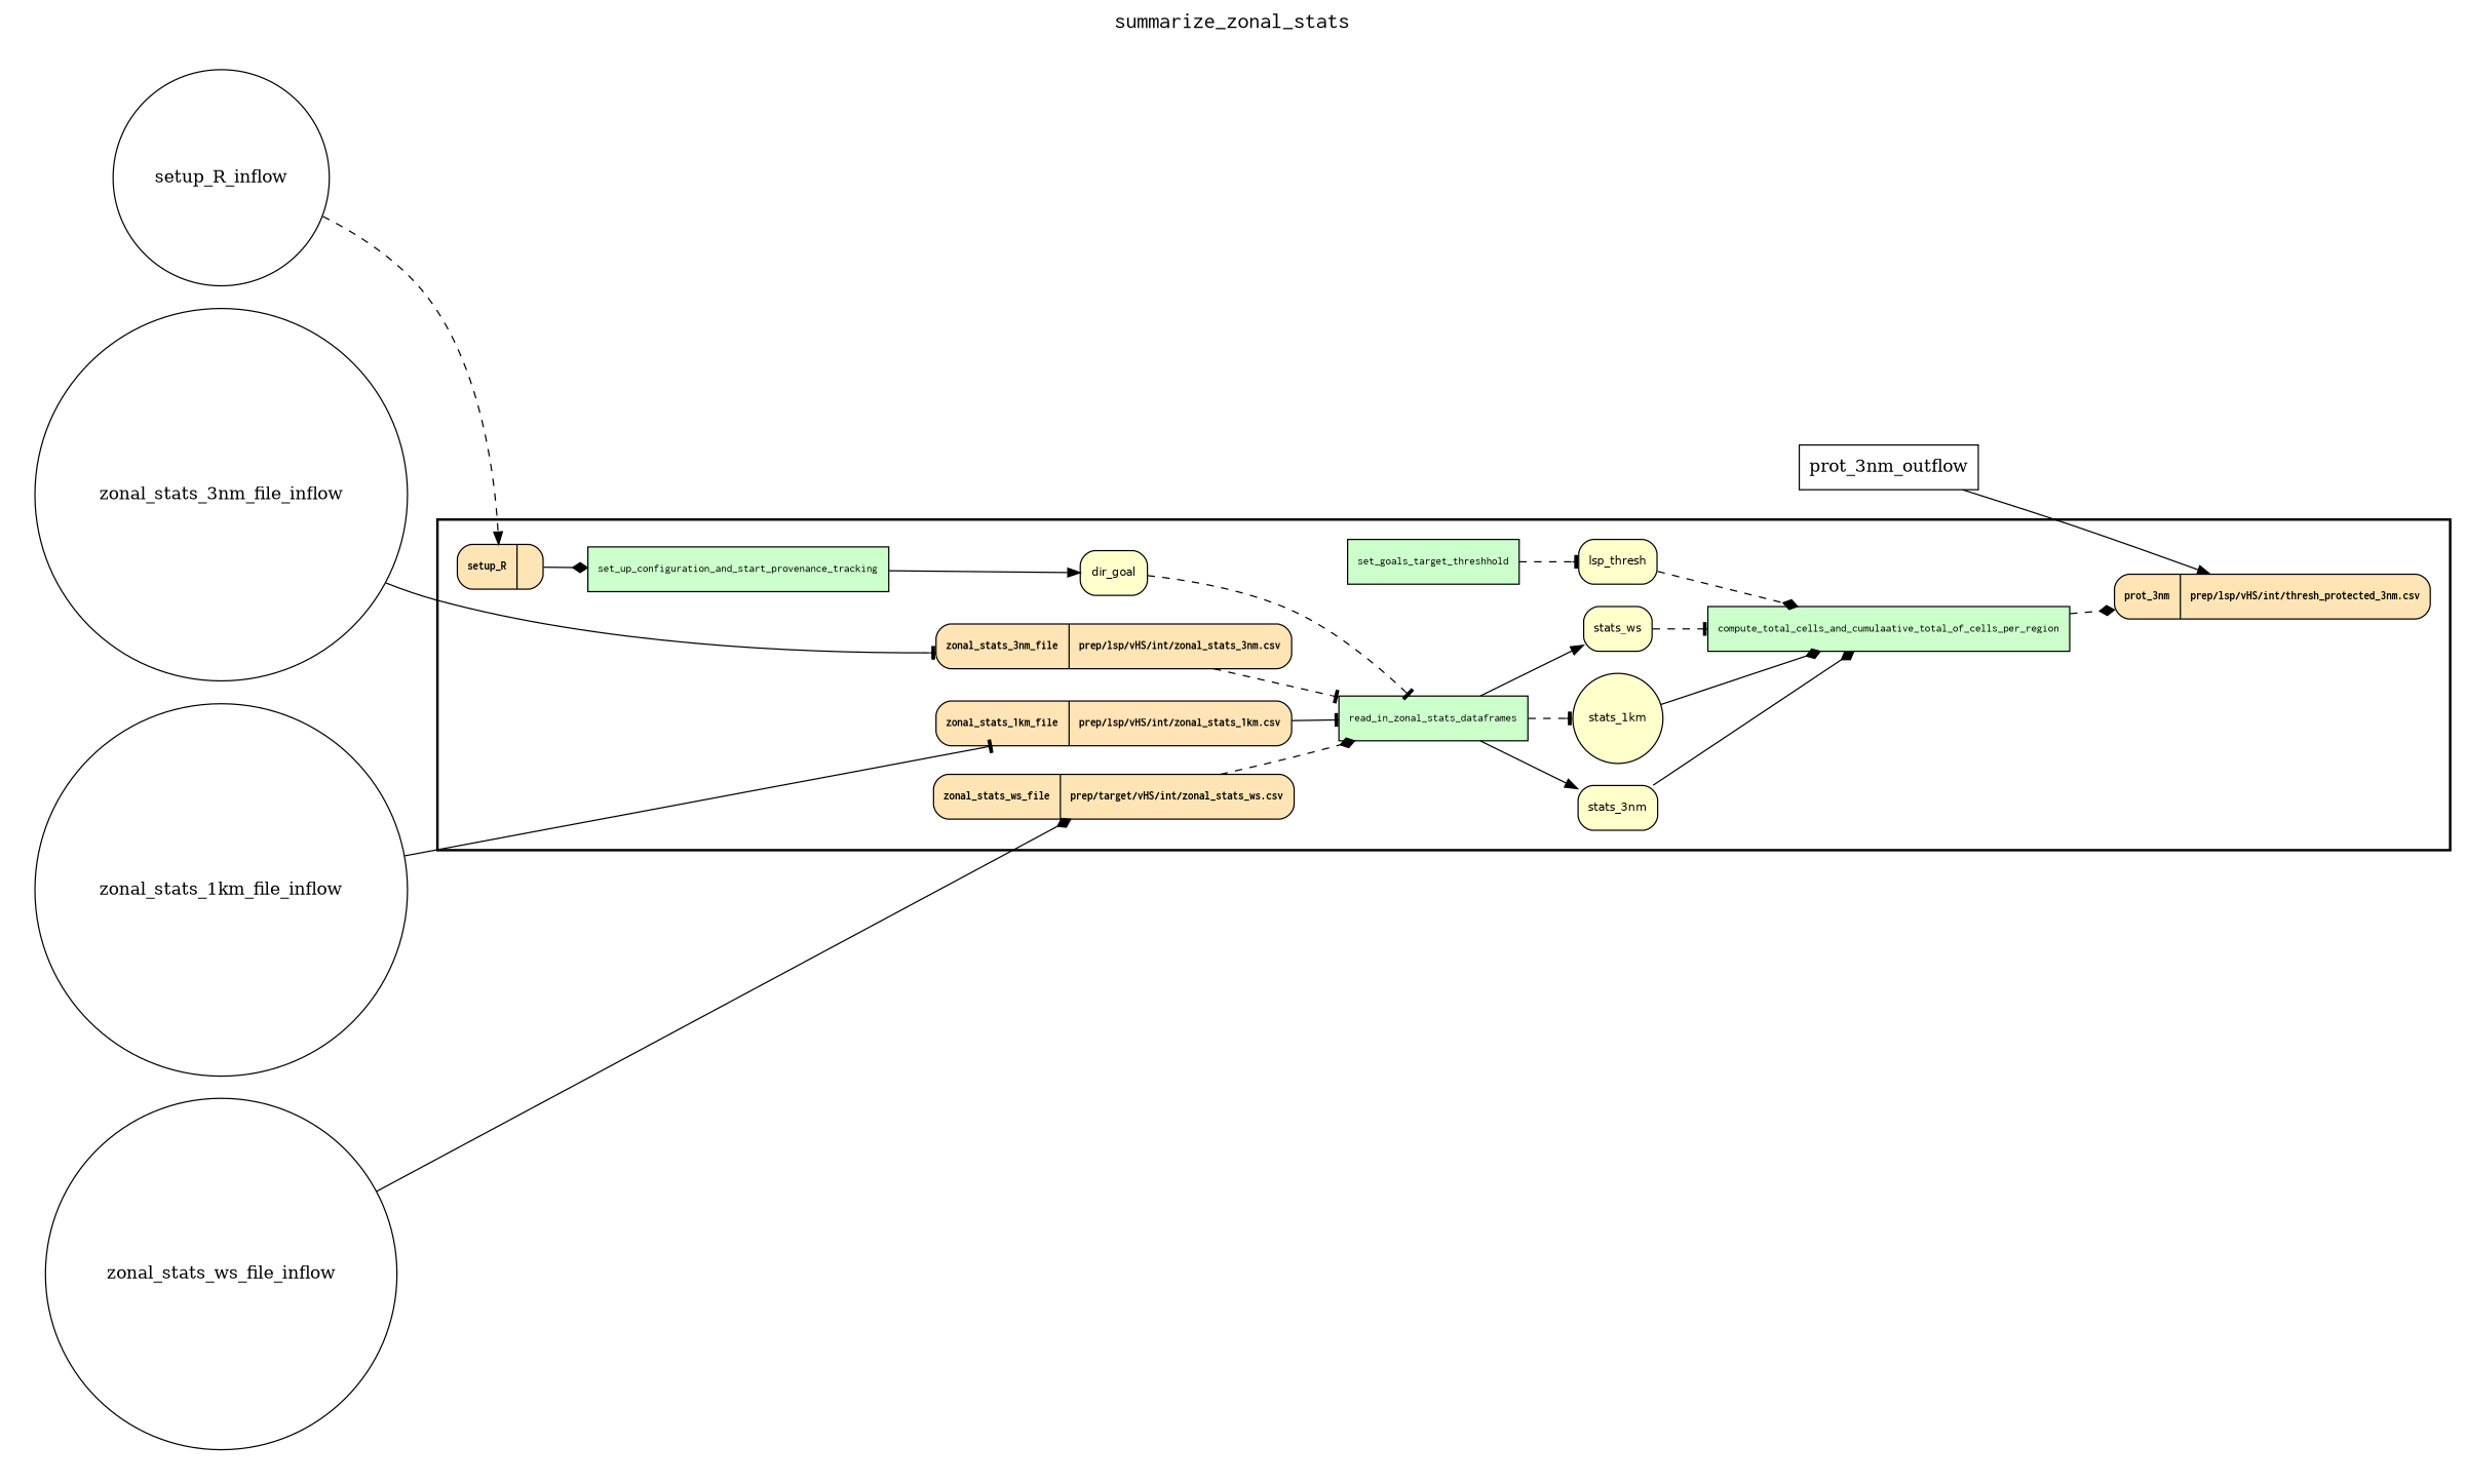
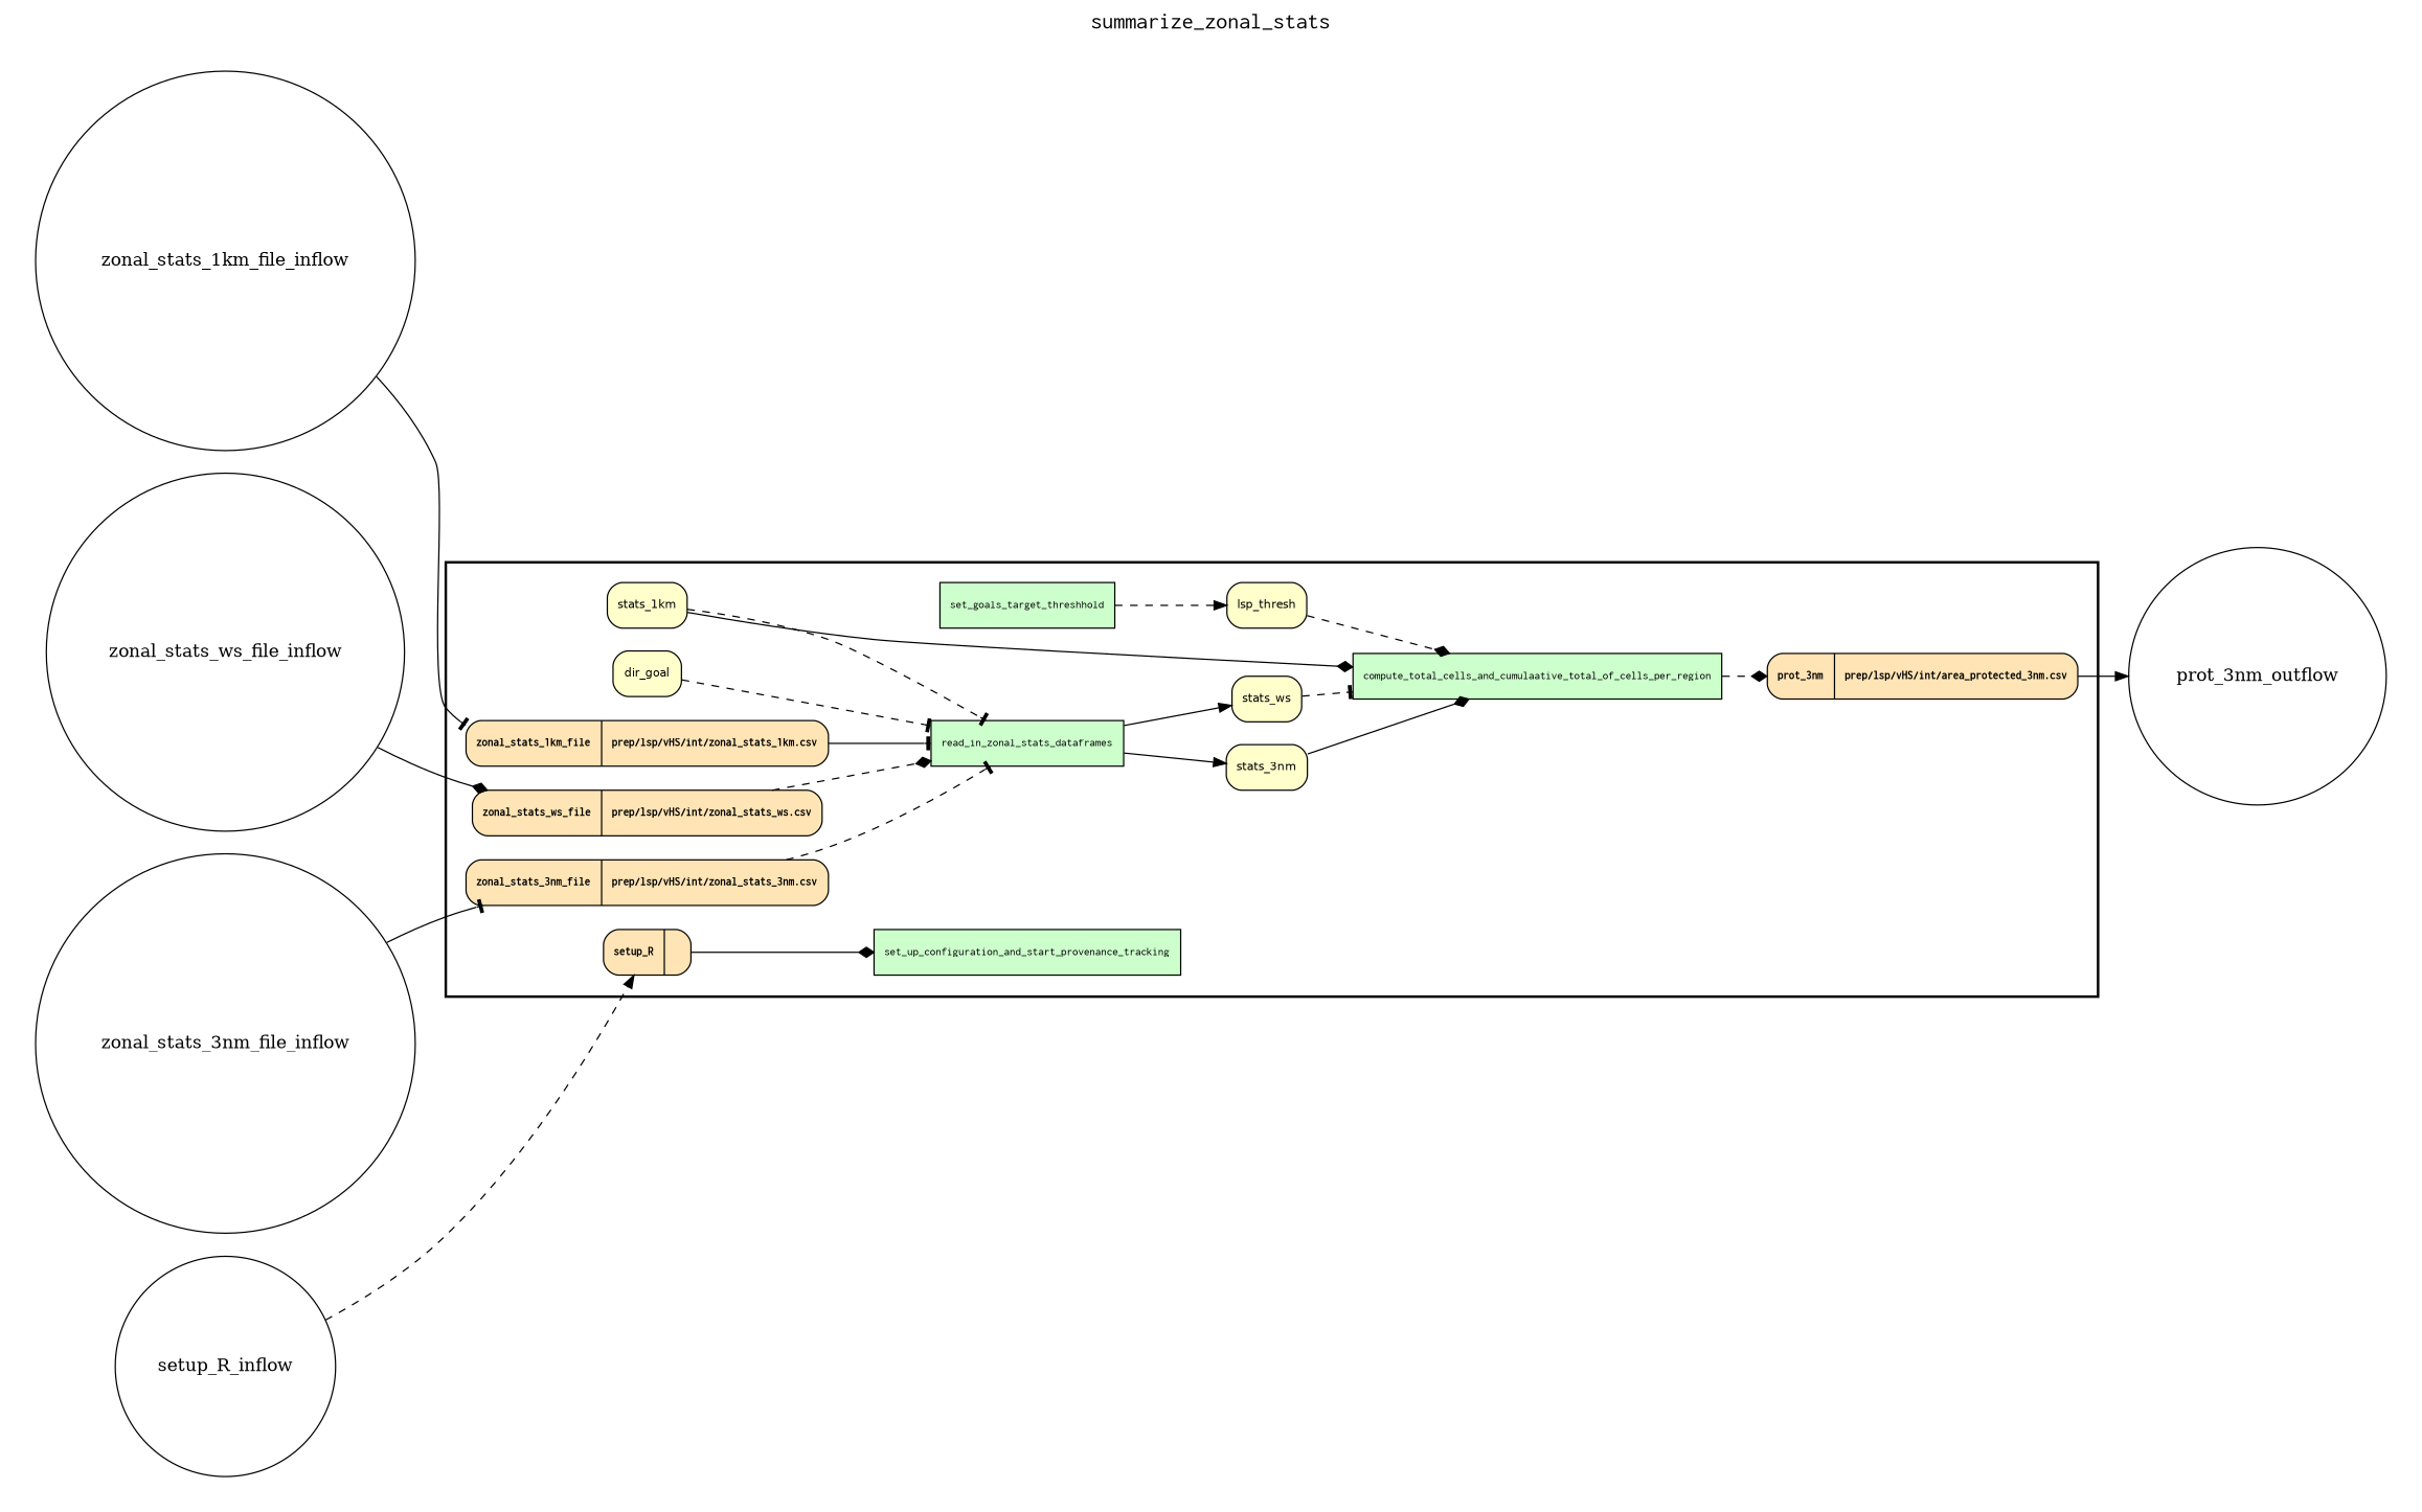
  digraph {
    fontname=Courier
    fontsize=18
    label=summarize_zonal_stats
    labelloc=t
    rankdir=LR
    node [fillcolor="#FFFFCC" fontsize=9 peripheries=1 shape=box style="rounded,filled"]
    edge [arrowhead=tee style=solid]
    set_goals_target_threshhold [fillcolor="#CCFFCC" fontname=Courier style=filled]
    read_in_zonal_stats_dataframes [fillcolor="#CCFFCC" fontname=Courier style=filled]
    set_up_configuration_and_start_provenance_tracking [fillcolor="#CCFFCC" fontname=Courier style=filled]
    compute_total_cells_and_cumulaative_total_of_cells_per_region [fillcolor="#CCFFCC" fontname=Courier style=filled]
    dir_goal [fontname=Helvetica]
    stats_3nm [fontname=Helvetica]
-   stats_1km [fontname=Helvetica shape=circle]
+   stats_1km [fontname=Helvetica]
    stats_ws [fontname=Helvetica]
    lsp_thresh [fontname=Helvetica]
    n10 [fillcolor="#FFE4B5" fontname="Courier-Bold" label="{<f0> setup_R |<f1>}" rankdir=LR shape=record]
    n11 [fillcolor="#FFE4B5" fontname="Courier-Bold" label="{<f0> zonal_stats_3nm_file |<f1>prep/lsp/vHS/int/zonal_stats_3nm.csv\l}" rankdir=LR shape=record]
    n12 [fillcolor="#FFE4B5" fontname="Courier-Bold" label="{<f0> zonal_stats_1km_file |<f1>prep/lsp/vHS/int/zonal_stats_1km.csv\l}" rankdir=LR shape=record]
-   n13 [fillcolor="#FFE4B5" fontname="Courier-Bold" label="{<f0> zonal_stats_ws_file |<f1>prep/target/vHS/int/zonal_stats_ws.csv\l}" rankdir=LR shape=record]
-   n14 [fillcolor="#FFE4B5" fontname="Courier-Bold" label="{<f0> prot_3nm |<f1>prep/lsp/vHS/int/thresh_protected_3nm.csv\l}" rankdir=LR shape=record]
+   n13 [fillcolor="#FFE4B5" fontname="Courier-Bold" label="{<f0> zonal_stats_ws_file |<f1>prep/lsp/vHS/int/zonal_stats_ws.csv\l}" rankdir=LR shape=record]
+   n14 [fillcolor="#FFE4B5" fontname="Courier-Bold" label="{<f0> prot_3nm |<f1>prep/lsp/vHS/int/area_protected_3nm.csv\l}" rankdir=LR shape=record]
    setup_R_inflow [fillcolor="#FFFFFF" shape=circle width=0.2 fontsize="" style=""]
    zonal_stats_3nm_file_inflow [fillcolor="#FFFFFF" shape=circle width=0.2 fontsize="" style=""]
    zonal_stats_1km_file_inflow [fillcolor="#FFFFFF" shape=circle width=0.2 fontsize="" style=""]
    zonal_stats_ws_file_inflow [fillcolor="#FFFFFF" shape=circle width=0.2 fontsize="" style=""]
-   prot_3nm_outflow [fillcolor="#FFFFFF" width=0.2 fontsize="" style=""]
+   prot_3nm_outflow [fillcolor="#FFFFFF" shape=circle width=0.2 fontsize="" style=""]
    subgraph cluster_1 {
      color=black
      label=""
      penwidth=2
      subgraph cluster_2 {
        color=white
        label=""
        penwidth=2
        set_goals_target_threshhold
        read_in_zonal_stats_dataframes
        set_up_configuration_and_start_provenance_tracking
        compute_total_cells_and_cumulaative_total_of_cells_per_region
        dir_goal
        stats_3nm
        stats_1km
        stats_ws
        lsp_thresh
        n10
        n11
        n12
        n13
        n14
      }
    }
    subgraph cluster_3 {
      color=white
      label=""
      penwidth=2
      subgraph cluster_4 {
        color=white
        label=""
        penwidth=2
        setup_R_inflow
        zonal_stats_3nm_file_inflow
        zonal_stats_1km_file_inflow
        zonal_stats_ws_file_inflow
      }
    }
    subgraph cluster_5 {
      color=white
      label=""
      penwidth=2
      subgraph cluster_6 {
        color=white
        label=""
        penwidth=2
        prot_3nm_outflow
      }
    }
-   set_goals_target_threshhold -> lsp_thresh [style=dashed]
+   set_goals_target_threshhold -> lsp_thresh [arrowhead=normal style=dashed]
    read_in_zonal_stats_dataframes -> stats_3nm [arrowhead=normal]
-   read_in_zonal_stats_dataframes -> stats_1km [style=dashed]
+   stats_1km -> read_in_zonal_stats_dataframes [style=dashed]
    read_in_zonal_stats_dataframes -> stats_ws [arrowhead=normal]
-   set_up_configuration_and_start_provenance_tracking -> dir_goal [arrowhead=normal]
    compute_total_cells_and_cumulaative_total_of_cells_per_region -> n14 [arrowhead=diamond style=dashed]
    dir_goal -> read_in_zonal_stats_dataframes [style=dashed]
    stats_3nm -> compute_total_cells_and_cumulaative_total_of_cells_per_region [arrowhead=diamond]
    stats_1km -> compute_total_cells_and_cumulaative_total_of_cells_per_region [arrowhead=diamond]
    stats_ws -> compute_total_cells_and_cumulaative_total_of_cells_per_region [style=dashed]
    lsp_thresh -> compute_total_cells_and_cumulaative_total_of_cells_per_region [arrowhead=diamond style=dashed]
    n10 -> set_up_configuration_and_start_provenance_tracking [arrowhead=diamond]
    n11 -> read_in_zonal_stats_dataframes [style=dashed]
    n12 -> read_in_zonal_stats_dataframes
    n13 -> read_in_zonal_stats_dataframes [arrowhead=diamond style=dashed]
-   prot_3nm_outflow -> n14 [arrowhead=normal]
+   n14 -> prot_3nm_outflow [arrowhead=normal]
    setup_R_inflow -> n10 [arrowhead=normal style=dashed]
    zonal_stats_3nm_file_inflow -> n11
    zonal_stats_1km_file_inflow -> n12
    zonal_stats_ws_file_inflow -> n13 [arrowhead=diamond]
  }
